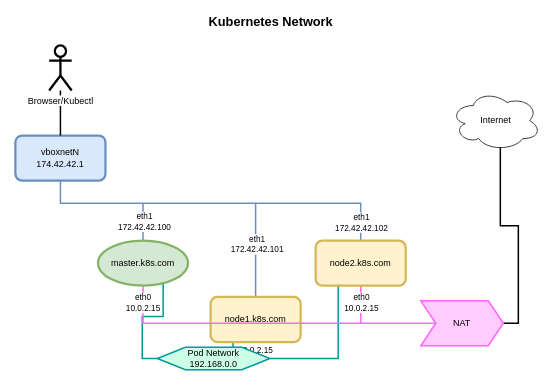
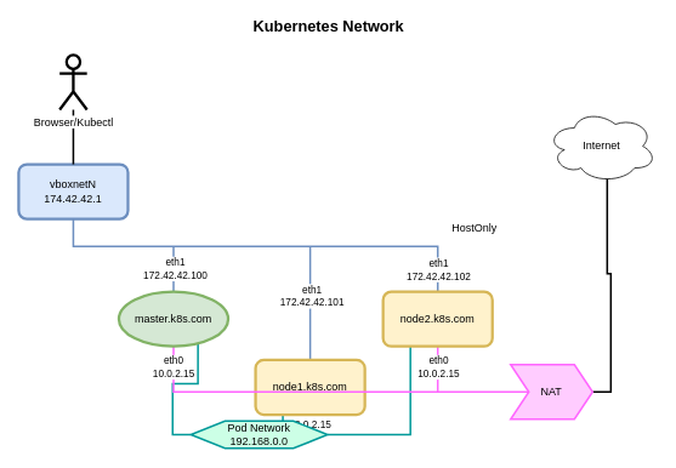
  <mxCell id="0" />
  <mxCell id="1" parent="0" />
  <mxCell id="2" style="edgeStyle=orthogonalEdgeStyle;rounded=0;orthogonalLoop=1;jettySize=auto;html=1;exitX=0.75;exitY=1;exitDx=0;exitDy=0;entryX=0;entryY=0.5;entryDx=0;entryDy=0;endArrow=none;endFill=0;strokeColor=#009999;strokeWidth=2;" edge="1" parent="1" source="21" target="28"><mxGeometry relative="1" as="geometry" /></mxCell>
  <mxCell id="3" value="&lt;font style=&quot;font-size: 17px&quot;&gt;&lt;b&gt;Kubernetes Network&lt;/b&gt;&lt;/font&gt;" style="text;html=1;resizable=0;autosize=1;align=center;verticalAlign=middle;points=[];fillColor=none;strokeColor=none;rounded=0;strokeWidth=2;" parent="1" vertex="1"><mxGeometry x="270" y="20" width="180" height="20" as="geometry" /></mxCell>
  <mxCell id="4" value="vboxnetN&lt;br&gt;174.42.42.1" style="rounded=1;whiteSpace=wrap;html=1;fillColor=#dae8fc;strokeColor=#6c8ebf;strokeWidth=3;" parent="1" vertex="1"><mxGeometry x="20" y="180" width="120" height="60" as="geometry" /></mxCell>
  <mxCell id="5" style="edgeStyle=orthogonalEdgeStyle;rounded=0;orthogonalLoop=1;jettySize=auto;html=1;exitX=0.5;exitY=1;exitDx=0;exitDy=0;endArrow=none;endFill=0;strokeWidth=2;strokeColor=#FF66FF;" edge="1" parent="1" source="10"><mxGeometry relative="1" as="geometry"><mxPoint x="340" y="430" as="targetPoint" /></mxGeometry></mxCell>
  <mxCell id="6" value="eth0&lt;br&gt;10.0.2.15" style="edgeLabel;html=1;align=center;verticalAlign=middle;resizable=0;points=[];" vertex="1" connectable="0" parent="5"><mxGeometry x="-0.533" y="1" relative="1" as="geometry"><mxPoint y="9" as="offset" /></mxGeometry></mxCell>
  <mxCell id="7" style="edgeStyle=orthogonalEdgeStyle;rounded=0;orthogonalLoop=1;jettySize=auto;html=1;exitX=0.5;exitY=0;exitDx=0;exitDy=0;strokeColor=#6C8EBF;endArrow=none;endFill=0;strokeWidth=2;" edge="1" parent="1" source="10"><mxGeometry relative="1" as="geometry"><mxPoint x="340" y="270" as="targetPoint" /></mxGeometry></mxCell>
  <mxCell id="8" value="eth1&lt;br&gt;172.42.42.101" style="edgeLabel;html=1;align=center;verticalAlign=middle;resizable=0;points=[];" vertex="1" connectable="0" parent="7"><mxGeometry x="0.2" y="-1" relative="1" as="geometry"><mxPoint y="4" as="offset" /></mxGeometry></mxCell>
  <mxCell id="9" style="edgeStyle=orthogonalEdgeStyle;rounded=0;orthogonalLoop=1;jettySize=auto;html=1;exitX=0.25;exitY=1;exitDx=0;exitDy=0;entryX=0.375;entryY=0;entryDx=0;entryDy=0;endArrow=none;endFill=0;strokeColor=#009999;strokeWidth=2;" edge="1" parent="1" source="10" target="28"><mxGeometry relative="1" as="geometry" /></mxCell>
  <mxCell id="10" value="node1.k8s.com" style="rounded=1;whiteSpace=wrap;html=1;fillColor=#fff2cc;strokeColor=#d6b656;strokeWidth=3;" parent="1" vertex="1"><mxGeometry x="280" y="395" width="120" height="60" as="geometry" /></mxCell>
  <mxCell id="11" style="edgeStyle=orthogonalEdgeStyle;rounded=0;orthogonalLoop=1;jettySize=auto;html=1;exitX=0.5;exitY=1;exitDx=0;exitDy=0;endArrow=none;endFill=0;strokeWidth=2;strokeColor=#FF66FF;" edge="1" parent="1" source="16"><mxGeometry relative="1" as="geometry"><mxPoint x="480" y="430" as="targetPoint" /></mxGeometry></mxCell>
  <mxCell id="12" value="eth0&lt;br&gt;10.0.2.15" style="edgeLabel;html=1;align=center;verticalAlign=middle;resizable=0;points=[];" vertex="1" connectable="0" parent="11"><mxGeometry x="-0.133" relative="1" as="geometry"><mxPoint as="offset" /></mxGeometry></mxCell>
  <mxCell id="13" style="edgeStyle=orthogonalEdgeStyle;rounded=0;orthogonalLoop=1;jettySize=auto;html=1;entryX=0.5;entryY=1;entryDx=0;entryDy=0;endArrow=none;endFill=0;strokeColor=#6C8EBF;strokeWidth=2;" edge="1" parent="1" source="16" target="4"><mxGeometry relative="1" as="geometry"><Array as="points"><mxPoint x="480" y="270" /><mxPoint x="80" y="270" /></Array></mxGeometry></mxCell>
  <mxCell id="14" value="eth1&lt;br&gt;172.42.42.102" style="edgeLabel;html=1;align=center;verticalAlign=middle;resizable=0;points=[];" vertex="1" connectable="0" parent="13"><mxGeometry x="-0.925" relative="1" as="geometry"><mxPoint y="-7" as="offset" /></mxGeometry></mxCell>
  <mxCell id="15" style="edgeStyle=orthogonalEdgeStyle;rounded=0;orthogonalLoop=1;jettySize=auto;html=1;exitX=0.25;exitY=1;exitDx=0;exitDy=0;entryX=1;entryY=0.5;entryDx=0;entryDy=0;endArrow=none;endFill=0;strokeColor=#009999;strokeWidth=2;" edge="1" parent="1" source="16" target="28"><mxGeometry relative="1" as="geometry" /></mxCell>
  <mxCell id="16" value="node2.k8s.com" style="rounded=1;whiteSpace=wrap;html=1;fillColor=#fff2cc;strokeColor=#d6b656;strokeWidth=3;" parent="1" vertex="1"><mxGeometry x="420" y="320" width="120" height="60" as="geometry" /></mxCell>
  <mxCell id="17" style="edgeStyle=orthogonalEdgeStyle;rounded=0;orthogonalLoop=1;jettySize=auto;html=1;exitX=0.5;exitY=1;exitDx=0;exitDy=0;entryX=0;entryY=0.5;entryDx=0;entryDy=0;endArrow=none;endFill=0;strokeColor=#FF66FF;strokeWidth=2;" edge="1" parent="1" source="21" target="26"><mxGeometry relative="1" as="geometry"><Array as="points"><mxPoint x="190" y="430" /></Array></mxGeometry></mxCell>
  <mxCell id="18" value="eth0&lt;br&gt;10.0.2.15" style="edgeLabel;html=1;align=center;verticalAlign=middle;resizable=0;points=[];" vertex="1" connectable="0" parent="17"><mxGeometry x="-0.879" y="-1" relative="1" as="geometry"><mxPoint y="-5" as="offset" /></mxGeometry></mxCell>
  <mxCell id="19" style="edgeStyle=orthogonalEdgeStyle;rounded=0;orthogonalLoop=1;jettySize=auto;html=1;exitX=0.5;exitY=0;exitDx=0;exitDy=0;endArrow=none;endFill=0;strokeWidth=2;strokeColor=#6C8EBF;" edge="1" parent="1" source="21"><mxGeometry relative="1" as="geometry"><mxPoint x="190" y="270" as="targetPoint" /></mxGeometry></mxCell>
  <mxCell id="20" value="eth1&lt;br&gt;172.42.42.100" style="edgeLabel;html=1;align=center;verticalAlign=middle;resizable=0;points=[];" vertex="1" connectable="0" parent="19"><mxGeometry x="-0.12" y="-1" relative="1" as="geometry"><mxPoint y="-4" as="offset" /></mxGeometry></mxCell>
  <mxCell id="21" value="master.k8s.com" style="ellipse;whiteSpace=wrap;html=1;fillColor=#d5e8d4;strokeColor=#82b366;strokeWidth=3;" parent="1" vertex="1"><mxGeometry x="130" y="320" width="120" height="60" as="geometry" /></mxCell>
  <mxCell id="22" style="edgeStyle=orthogonalEdgeStyle;rounded=0;orthogonalLoop=1;jettySize=auto;html=1;entryX=0.5;entryY=0;entryDx=0;entryDy=0;endArrow=none;endFill=0;strokeColor=#000000;strokeWidth=2;" edge="1" parent="1" source="23" target="4"><mxGeometry relative="1" as="geometry" /></mxCell>
  <mxCell id="23" value="Browser/Kubectl" style="shape=umlActor;verticalLabelPosition=bottom;labelBackgroundColor=#ffffff;verticalAlign=top;html=1;outlineConnect=0;strokeWidth=3;" parent="1" vertex="1"><mxGeometry x="65" y="60" width="30" height="60" as="geometry" /></mxCell>
  <mxCell id="24" value="Internet" style="ellipse;shape=cloud;whiteSpace=wrap;html=1;" vertex="1" parent="1"><mxGeometry x="600" y="120" width="120" height="80" as="geometry" /></mxCell>
  <mxCell id="25" style="edgeStyle=orthogonalEdgeStyle;rounded=0;orthogonalLoop=1;jettySize=auto;html=1;exitX=1;exitY=0.5;exitDx=0;exitDy=0;entryX=0.55;entryY=0.95;entryDx=0;entryDy=0;entryPerimeter=0;endArrow=none;endFill=0;strokeColor=#000000;strokeWidth=2;" edge="1" parent="1" source="26" target="24"><mxGeometry relative="1" as="geometry" /></mxCell>
- <mxCell id="26" value="NAT" style="shape=step;perimeter=stepPerimeter;whiteSpace=wrap;html=1;fixedSize=1;fillColor=#FFCCFF;strokeColor=#FF66FF;strokeWidth=2;" vertex="1" parent="1"><mxGeometry x="560" y="400" width="110" height="60" as="geometry" /></mxCell>
+ <mxCell id="26" value="NAT" style="shape=step;perimeter=stepPerimeter;whiteSpace=wrap;html=1;fixedSize=1;fillColor=#FFCCFF;strokeColor=#FF66FF;strokeWidth=2;" vertex="1" parent="1"><mxGeometry x="560" y="400" width="90" height="60" as="geometry" /></mxCell>
+ <mxCell id="27" value="HostOnly" style="text;html=1;align=center;verticalAlign=middle;resizable=0;points=[];autosize=1;" vertex="1" parent="1"><mxGeometry x="490" y="240" width="60" height="20" as="geometry" /></mxCell>
  <mxCell id="28" value="Pod&amp;nbsp;Network&lt;br&gt;192.168.0.0" style="shape=hexagon;perimeter=hexagonPerimeter2;whiteSpace=wrap;html=1;strokeColor=#009999;strokeWidth=2;fillColor=#CCFFE6;" vertex="1" parent="1"><mxGeometry x="209" y="462" width="150" height="30" as="geometry" /></mxCell>
